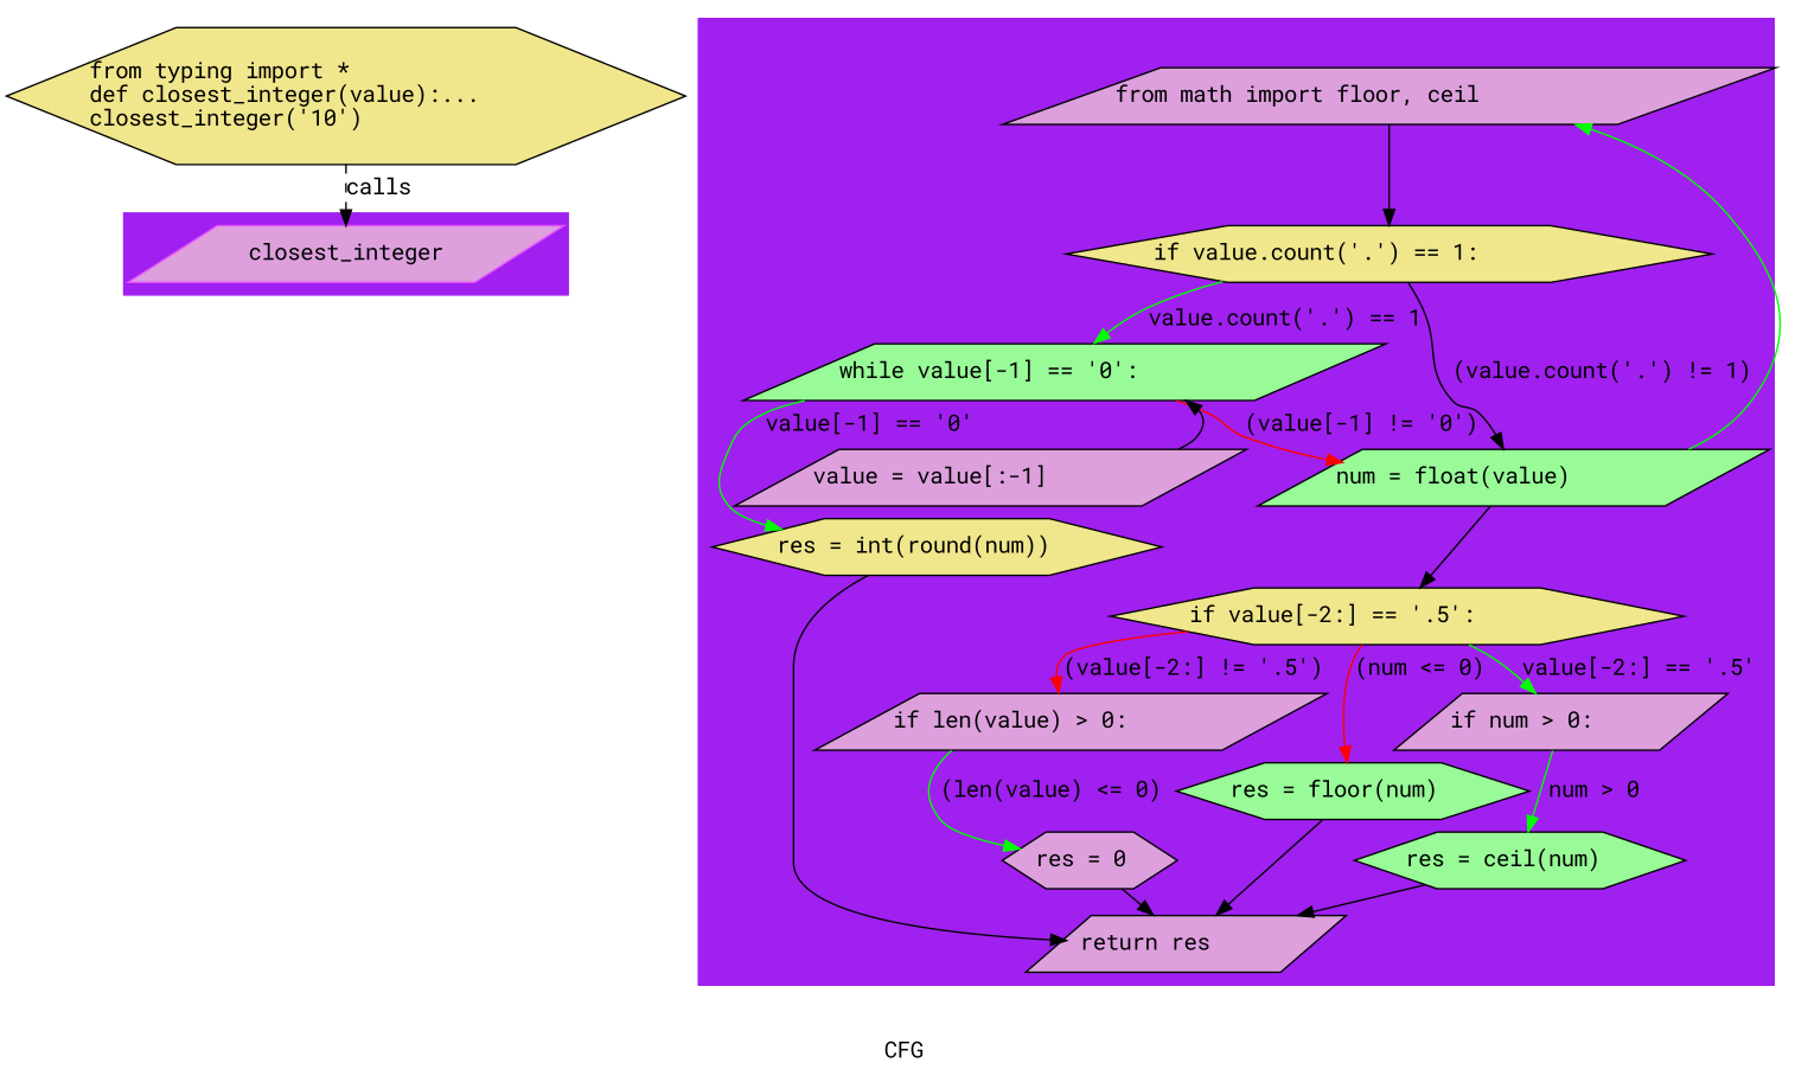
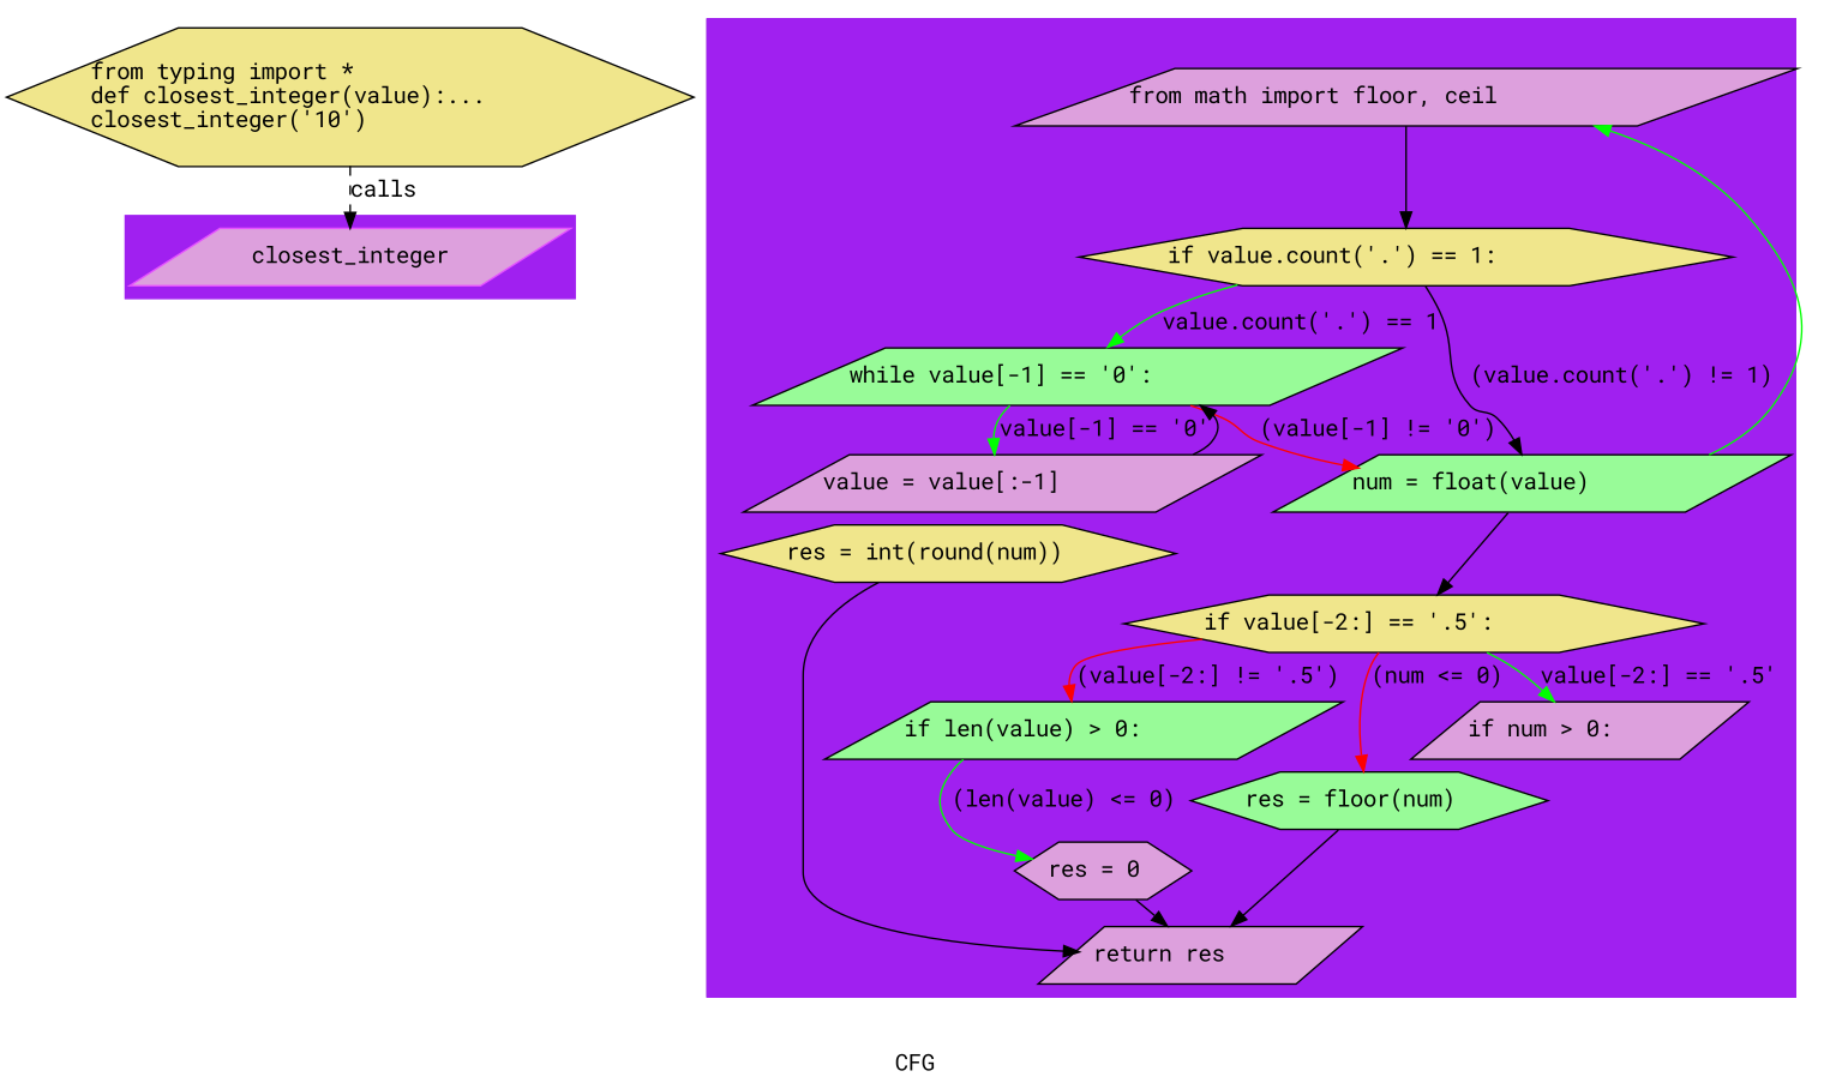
  digraph {
    compound=True
    fontname="Roboto Mono"
    label=CFG
    pack=False
    rankdir=TB
    ranksep=0.02
    node [fillcolor=plum fontname="Roboto Mono" shape=parallelogram style="filled,solid"]
    edge [color=black fontname="Roboto Mono"]
    n1 [color="#E552FF" height=0.5 label=closest_integer linenum="[24]" style=filled width=1.9444]
    n2 [height=0.5 label="from math import floor, ceil\l" linenum="[3]" width=3.4444]
    n3 [fillcolor=khaki height=0.5 label="if value.count('.') == 1:\l" linenum="[5]" shape=hexagon width=5.6937]
    n4 [fillcolor=palegreen height=0.5 label="while value[-1] == '0':\l" linenum="[7]" width=4.2945]
    n5 [fillcolor=palegreen height=0.5 label="num = float(value)\l" linenum="[10]" width=2.2917]
    n6 [height=0.5 label="value = value[:-1]\l" linenum="[8]" width=2.2917]
    n7 [fillcolor=khaki height=0.5 label="if value[-2:] == '.5':\l" linenum="[11]" shape=hexagon width=5.0554]
    n8 [height=0.5 label="if num > 0:\l" linenum="[12]" width=2.7319]
-   n9 [height=0.5 label="if len(value) > 0:\l" linenum="[16]" width=4.2128]
-   n10 [fillcolor=palegreen height=0.5 label="res = ceil(num)\l" linenum="[13]" shape=hexagon width=1.9444]
+   n9 [fillcolor=palegreen height=0.5 label="if len(value) > 0:\l" linenum="[16]" width=4.2128]
    n11 [fillcolor=palegreen height=0.5 label="res = floor(num)\l" linenum="[15]" shape=hexagon width=2.0694]
    n12 [fillcolor=khaki height=0.5 label="res = int(round(num))\l" linenum="[17]" shape=hexagon width=2.6389]
    n13 [height=0.5 label="res = 0\l" linenum="[19]" shape=hexagon width=1.0278]
    n14 [height=0.5 label="return res\l" linenum="[21]" width=2.6206]
    n15 [fillcolor=khaki height=0.73611 label="from typing import *\ldef closest_integer(value):...\lclosest_integer('10')\l" linenum="[1]" shape=hexagon width=3.6667]
    subgraph cluster_1 {
      color=purple
      compound=true
      label=""
      shape=tab
      style=filled
      n1
    }
    subgraph cluster_2 {
      label=closest_integer
      n2
      n3
      n4
      n5
      n6
      n7
      n8
      n9
-     n10
      n11
      n12
      n13
      n14
      subgraph cluster_3 {
        color=purple
        compound=true
        label=""
        shape=tab
        style=filled
      }
      subgraph cluster_4 {
        color=purple
        compound=true
        label=""
        shape=tab
        style=filled
      }
      subgraph cluster_5 {
        color=purple
        compound=true
        label=""
        shape=tab
        style=filled
      }
      subgraph cluster_6 {
        color=purple
        compound=true
        label=""
        shape=tab
        style=filled
      }
      subgraph cluster_7 {
        color=purple
        compound=true
        label=""
        shape=tab
        style=filled
      }
      subgraph cluster_8 {
        color=purple
        compound=true
        label=""
        shape=tab
        style=filled
      }
    }
    n2 -> n3
    n3 -> n4 [color=green label="value.count('.') == 1"]
    n3 -> n5 [label="(value.count('.') != 1)"]
    n4 -> n5 [color=red label="(value[-1] != '0')"]
-   n4 -> n12 [color=green label="value[-1] == '0'"]
+   n4 -> n6 [color=green label="value[-1] == '0'"]
    n5 -> n2 [color=green]
    n5 -> n7
    n6 -> n4
    n7 -> n8 [color=green label="value[-2:] == '.5'"]
    n7 -> n9 [color=red label="(value[-2:] != '.5')"]
    n7 -> n11 [color=red label="(num <= 0)"]
-   n8 -> n10 [color=green label="num > 0"]
    n9 -> n13 [color=green label="(len(value) <= 0)"]
-   n10 -> n14
    n11 -> n14
    n12 -> n14
    n13 -> n14
    n15 -> n1 [label=calls style=dashed color=""]
  }
